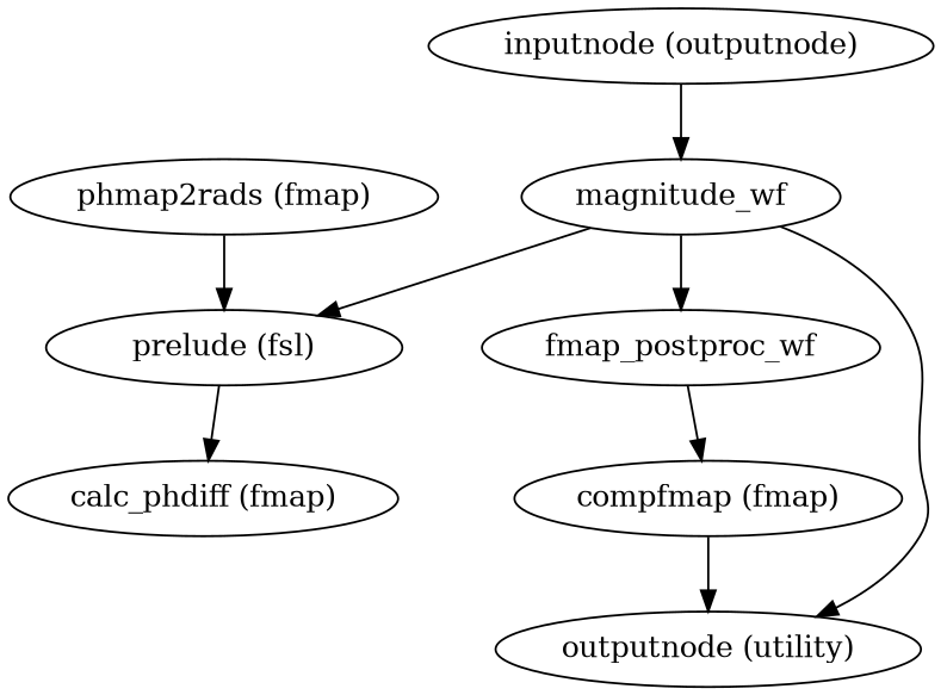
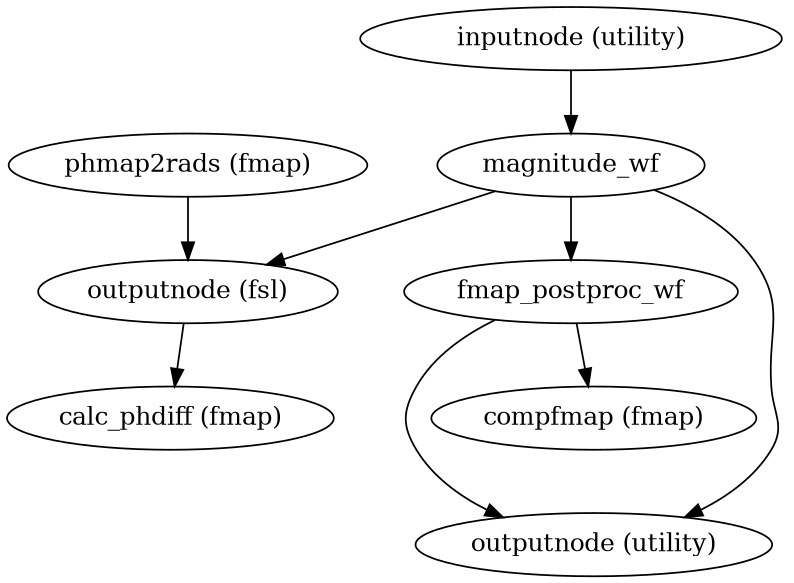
  strict digraph {
-   "inputnode (utility)" [label="inputnode (outputnode)"]
+   "inputnode (utility)"
    magnitude_wf
-   "prelude (fsl)"
+   "prelude (fsl)" [label="outputnode (fsl)"]
    fmap_postproc_wf
    "outputnode (utility)"
    "phmap2rads (fmap)"
    "calc_phdiff (fmap)"
    "compfmap (fmap)"
    "inputnode (utility)" -> magnitude_wf
    magnitude_wf -> "prelude (fsl)"
    magnitude_wf -> fmap_postproc_wf
    magnitude_wf -> "outputnode (utility)"
    "prelude (fsl)" -> "calc_phdiff (fmap)"
    fmap_postproc_wf -> "compfmap (fmap)"
    "phmap2rads (fmap)" -> "prelude (fsl)"
-   "compfmap (fmap)" -> "outputnode (utility)"
+   fmap_postproc_wf -> "outputnode (utility)"
  }
